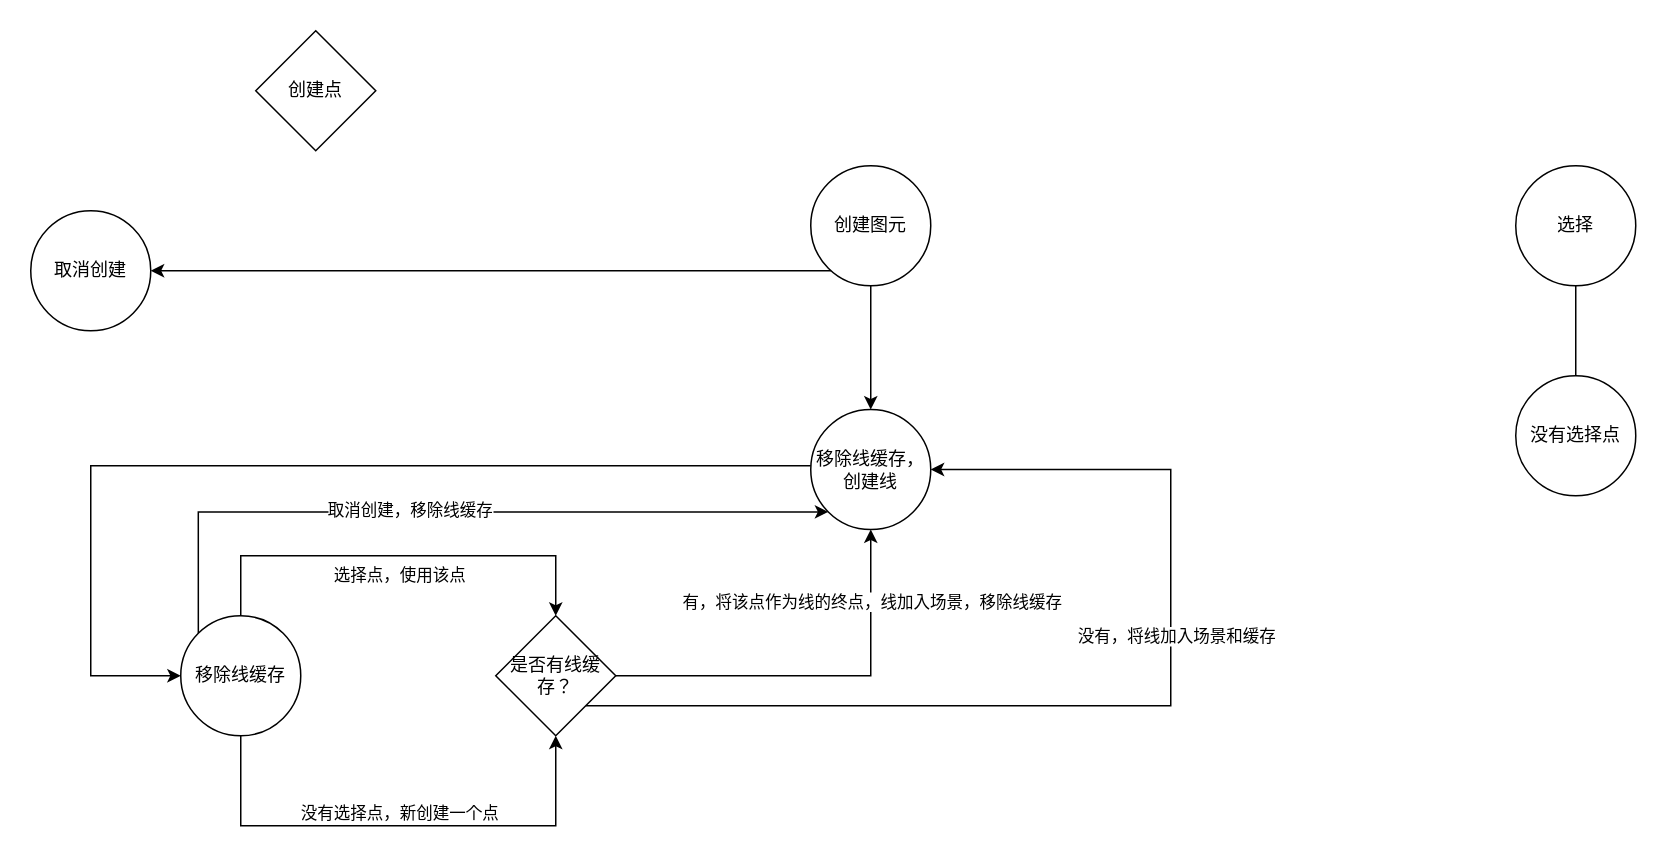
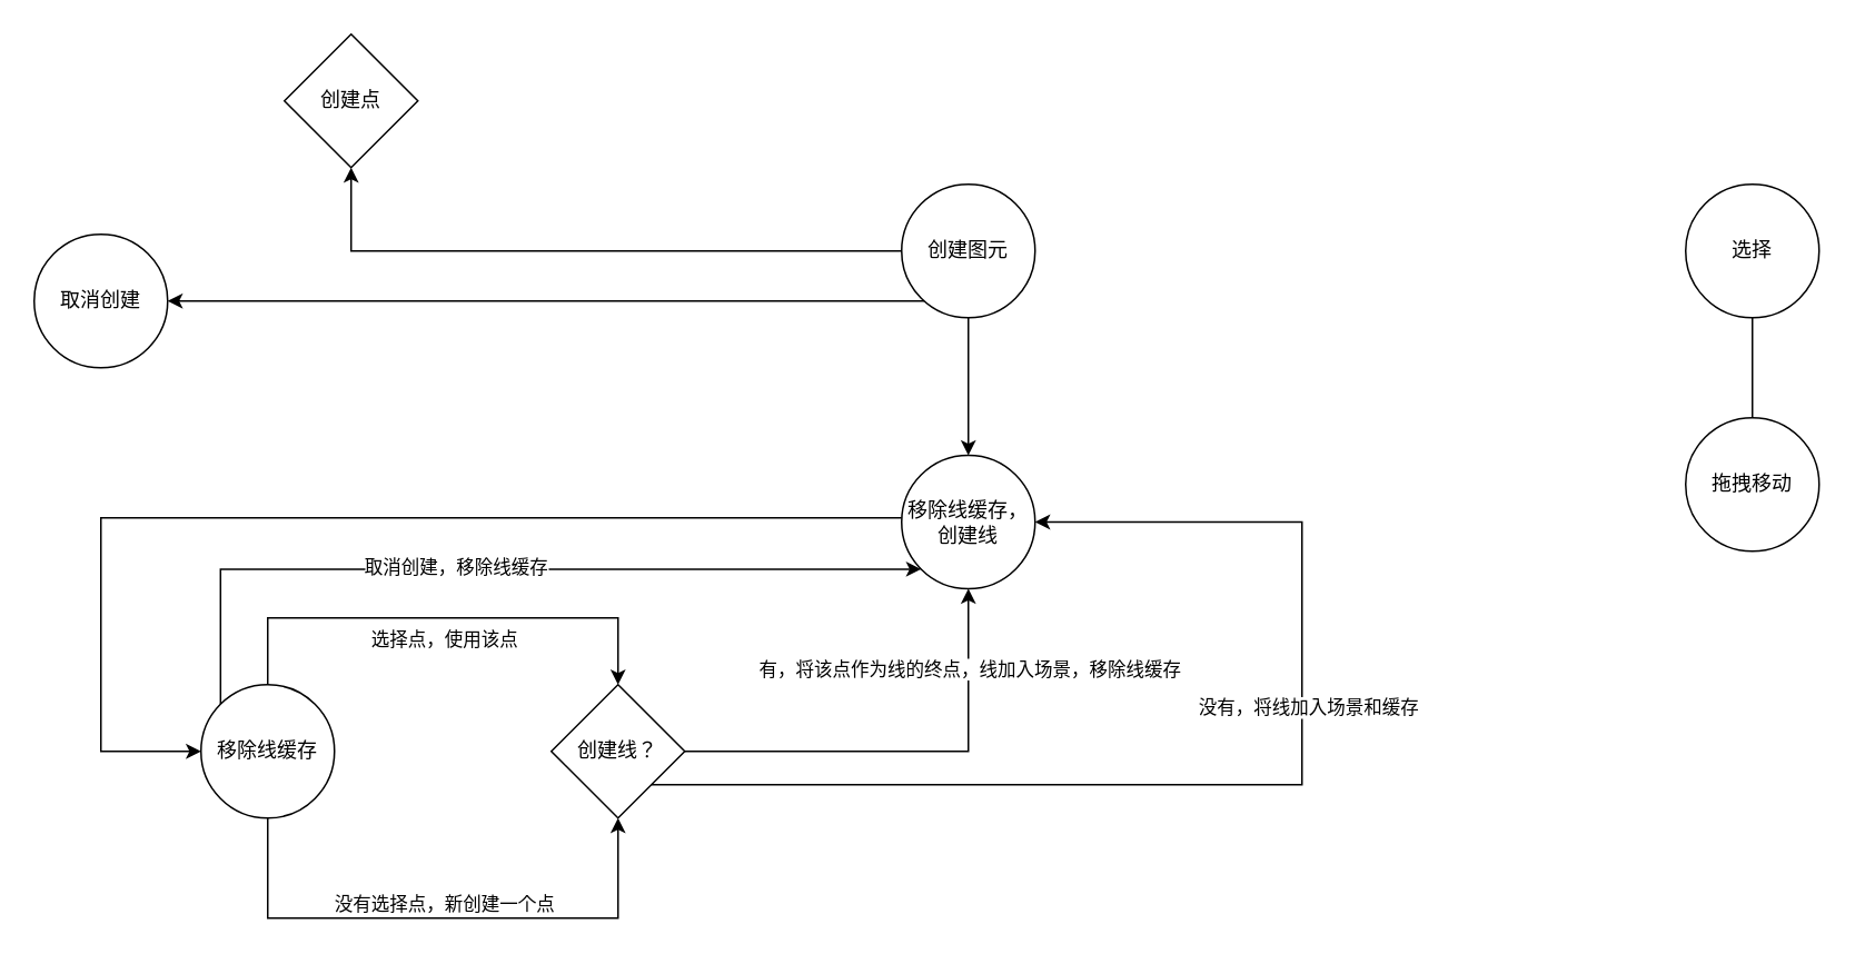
  <mxCell id="0" />
  <mxCell id="1" parent="0" />
+ <mxCell id="2" value="" style="edgeStyle=orthogonalEdgeStyle;rounded=0;orthogonalLoop=1;jettySize=auto;html=1;" edge="1" parent="1" source="5" target="6"><mxGeometry relative="1" as="geometry" /></mxCell>
  <mxCell id="3" value="" style="edgeStyle=orthogonalEdgeStyle;rounded=0;orthogonalLoop=1;jettySize=auto;html=1;" edge="1" parent="1" source="5" target="8"><mxGeometry relative="1" as="geometry" /></mxCell>
  <mxCell id="4" value="" style="edgeStyle=orthogonalEdgeStyle;rounded=0;orthogonalLoop=1;jettySize=auto;html=1;" edge="1" parent="1" source="5" target="9"><mxGeometry relative="1" as="geometry"><Array as="points"><mxPoint x="220" y="180" /><mxPoint x="220" y="180" /></Array></mxGeometry></mxCell>
  <mxCell id="5" value="创建图元" style="ellipse;whiteSpace=wrap;html=1;aspect=fixed;" vertex="1" parent="1"><mxGeometry x="540" y="110" width="80" height="80" as="geometry" /></mxCell>
  <mxCell id="6" value="创建点" style="rhombus;whiteSpace=wrap;html=1;" vertex="1" parent="1"><mxGeometry x="170" y="20" width="80" height="80" as="geometry" /></mxCell>
  <mxCell id="7" style="edgeStyle=orthogonalEdgeStyle;rounded=0;orthogonalLoop=1;jettySize=auto;html=1;" edge="1" parent="1" source="8" target="21"><mxGeometry relative="1" as="geometry"><Array as="points"><mxPoint x="60" y="310" /><mxPoint x="60" y="450" /></Array></mxGeometry></mxCell>
  <mxCell id="8" value="移除线缓存，创建线" style="ellipse;whiteSpace=wrap;html=1;" vertex="1" parent="1"><mxGeometry x="540" y="272.5" width="80" height="80" as="geometry" /></mxCell>
  <mxCell id="9" value="取消创建" style="ellipse;whiteSpace=wrap;html=1;" vertex="1" parent="1"><mxGeometry x="20" y="140" width="80" height="80" as="geometry" /></mxCell>
  <mxCell id="10" value="" style="edgeStyle=orthogonalEdgeStyle;rounded=0;orthogonalLoop=1;jettySize=auto;html=1;entryX=0.5;entryY=1;entryDx=0;entryDy=0;" edge="1" parent="1" source="14" target="8"><mxGeometry relative="1" as="geometry"><Array as="points"><mxPoint x="580" y="450" /></Array></mxGeometry></mxCell>
  <mxCell id="11" value="有，将该点作为线的终点，线加入场景，移除线缓存" style="edgeLabel;html=1;align=center;verticalAlign=middle;resizable=0;points=[];" vertex="1" connectable="0" parent="10"><mxGeometry relative="1" as="geometry"><mxPoint x="36" y="-50" as="offset" /></mxGeometry></mxCell>
  <mxCell id="12" style="edgeStyle=orthogonalEdgeStyle;rounded=0;orthogonalLoop=1;jettySize=auto;html=1;entryX=1;entryY=0.5;entryDx=0;entryDy=0;" edge="1" parent="1" source="14" target="8"><mxGeometry relative="1" as="geometry"><Array as="points"><mxPoint x="780" y="470" /><mxPoint x="780" y="313" /></Array></mxGeometry></mxCell>
  <mxCell id="13" value="没有，将线加入场景和缓存" style="edgeLabel;html=1;align=center;verticalAlign=middle;resizable=0;points=[];" vertex="1" connectable="0" parent="12"><mxGeometry x="0.234" y="-3" relative="1" as="geometry"><mxPoint as="offset" /></mxGeometry></mxCell>
- <mxCell id="14" value="是否有线缓存？" style="rhombus;whiteSpace=wrap;html=1;spacing=5;" vertex="1" parent="1"><mxGeometry x="330" y="410" width="80" height="80" as="geometry" /></mxCell>
+ <mxCell id="14" value="创建线？" style="rhombus;whiteSpace=wrap;html=1;spacing=5;" vertex="1" parent="1"><mxGeometry x="330" y="410" width="80" height="80" as="geometry" /></mxCell>
  <mxCell id="15" style="edgeStyle=orthogonalEdgeStyle;rounded=0;orthogonalLoop=1;jettySize=auto;html=1;exitX=0.5;exitY=1;exitDx=0;exitDy=0;" edge="1" parent="1" source="21" target="14"><mxGeometry relative="1" as="geometry"><mxPoint x="210.004" y="375.014" as="sourcePoint" /><mxPoint x="309.97" y="364.98" as="targetPoint" /><Array as="points"><mxPoint x="160" y="550" /><mxPoint x="370" y="550" /></Array></mxGeometry></mxCell>
  <mxCell id="16" value="没有选择点，新创建一个点" style="edgeLabel;html=1;align=center;verticalAlign=bottom;resizable=0;points=[];" vertex="1" connectable="0" parent="15"><mxGeometry relative="1" as="geometry"><mxPoint as="offset" /></mxGeometry></mxCell>
  <mxCell id="17" value="" style="edgeStyle=orthogonalEdgeStyle;rounded=0;orthogonalLoop=1;jettySize=auto;html=1;exitX=0.5;exitY=0;exitDx=0;exitDy=0;verticalAlign=top;entryX=0.5;entryY=0;entryDx=0;entryDy=0;" edge="1" parent="1" source="21" target="14"><mxGeometry relative="1" as="geometry"><mxPoint x="220" y="540" as="sourcePoint" /><Array as="points"><mxPoint x="160" y="370" /><mxPoint x="370" y="370" /></Array></mxGeometry></mxCell>
  <mxCell id="18" value="选择点，使用该点" style="edgeLabel;html=1;align=center;verticalAlign=top;resizable=0;points=[];" vertex="1" connectable="0" parent="17"><mxGeometry relative="1" as="geometry"><mxPoint as="offset" /></mxGeometry></mxCell>
  <mxCell id="19" style="edgeStyle=orthogonalEdgeStyle;rounded=0;orthogonalLoop=1;jettySize=auto;html=1;entryX=0;entryY=1;entryDx=0;entryDy=0;exitX=0;exitY=0;exitDx=0;exitDy=0;" edge="1" parent="1" source="21" target="8"><mxGeometry relative="1" as="geometry"><Array as="points"><mxPoint x="132" y="341" /></Array></mxGeometry></mxCell>
  <mxCell id="20" value="取消创建，移除线缓存" style="edgeLabel;html=1;align=center;verticalAlign=middle;resizable=0;points=[];" vertex="1" connectable="0" parent="19"><mxGeometry x="-0.114" y="1" relative="1" as="geometry"><mxPoint as="offset" /></mxGeometry></mxCell>
  <mxCell id="21" value="移除线缓存" style="ellipse;whiteSpace=wrap;html=1;aspect=fixed;" vertex="1" parent="1"><mxGeometry x="120" y="410" width="80" height="80" as="geometry" /></mxCell>
  <mxCell id="22" style="edgeStyle=orthogonalEdgeStyle;rounded=0;orthogonalLoop=1;jettySize=auto;html=1;entryX=0.5;entryY=0;entryDx=0;entryDy=0;endArrow=none;" edge="1" parent="1" source="23" target="24"><mxGeometry relative="1" as="geometry" /></mxCell>
  <mxCell id="23" value="选择" style="ellipse;whiteSpace=wrap;html=1;aspect=fixed;" vertex="1" parent="1"><mxGeometry x="1010" y="110" width="80" height="80" as="geometry" /></mxCell>
- <mxCell id="24" value="没有选择点" style="ellipse;whiteSpace=wrap;html=1;aspect=fixed;" vertex="1" parent="1"><mxGeometry x="1010" y="250" width="80" height="80" as="geometry" /></mxCell>
+ <mxCell id="24" value="拖拽移动" style="ellipse;whiteSpace=wrap;html=1;aspect=fixed;" vertex="1" parent="1"><mxGeometry x="1010" y="250" width="80" height="80" as="geometry" /></mxCell>
